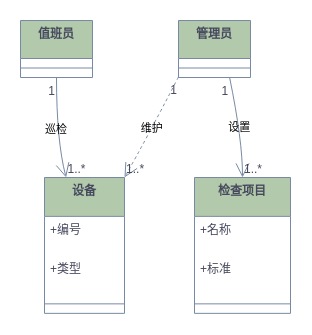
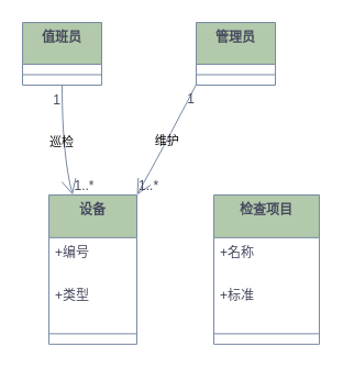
  <mxCell id="0" />
  <mxCell id="1" parent="0" />
  <mxCell id="2" value="值班员" style="swimlane;fontStyle=1;align=center;verticalAlign=top;childLayout=stackLayout;horizontal=1;startSize=38;horizontalStack=0;resizeParent=1;resizeParentMax=0;resizeLast=0;collapsible=0;marginBottom=0;labelBackgroundColor=none;fillColor=#B2C9AB;strokeColor=#788AA3;fontColor=#46495D;" vertex="1" parent="1"><mxGeometry x="20" y="20" width="72" height="57" as="geometry" /></mxCell>
  <mxCell id="3" style="line;strokeWidth=1;fillColor=none;align=left;verticalAlign=middle;spacingTop=-1;spacingLeft=3;spacingRight=3;rotatable=0;labelPosition=right;points=[];portConstraint=eastwest;strokeColor=#788AA3;labelBackgroundColor=none;fontColor=#46495D;" vertex="1" parent="2"><mxGeometry y="38" width="72" height="19" as="geometry" /></mxCell>
  <mxCell id="4" value="管理员" style="swimlane;fontStyle=1;align=center;verticalAlign=top;childLayout=stackLayout;horizontal=1;startSize=38;horizontalStack=0;resizeParent=1;resizeParentMax=0;resizeLast=0;collapsible=0;marginBottom=0;labelBackgroundColor=none;fillColor=#B2C9AB;strokeColor=#788AA3;fontColor=#46495D;" vertex="1" parent="1"><mxGeometry x="178" y="20" width="72" height="57" as="geometry" /></mxCell>
  <mxCell id="5" style="line;strokeWidth=1;fillColor=none;align=left;verticalAlign=middle;spacingTop=-1;spacingLeft=3;spacingRight=3;rotatable=0;labelPosition=right;points=[];portConstraint=eastwest;strokeColor=#788AA3;labelBackgroundColor=none;fontColor=#46495D;" vertex="1" parent="4"><mxGeometry y="38" width="72" height="19" as="geometry" /></mxCell>
  <mxCell id="6" value="设备" style="swimlane;fontStyle=1;align=center;verticalAlign=top;childLayout=stackLayout;horizontal=1;startSize=38.857;horizontalStack=0;resizeParent=1;resizeParentMax=0;resizeLast=0;collapsible=0;marginBottom=0;labelBackgroundColor=none;fillColor=#B2C9AB;strokeColor=#788AA3;fontColor=#46495D;" vertex="1" parent="1"><mxGeometry x="44" y="177" width="80" height="135.857" as="geometry" /></mxCell>
  <mxCell id="7" value="+编号" style="text;strokeColor=none;fillColor=none;align=left;verticalAlign=top;spacingLeft=4;spacingRight=4;overflow=hidden;rotatable=0;points=[[0,0.5],[1,0.5]];portConstraint=eastwest;labelBackgroundColor=none;fontColor=#46495D;" vertex="1" parent="6"><mxGeometry y="38.857" width="80" height="39" as="geometry" /></mxCell>
  <mxCell id="8" value="+类型" style="text;strokeColor=none;fillColor=none;align=left;verticalAlign=top;spacingLeft=4;spacingRight=4;overflow=hidden;rotatable=0;points=[[0,0.5],[1,0.5]];portConstraint=eastwest;labelBackgroundColor=none;fontColor=#46495D;" vertex="1" parent="6"><mxGeometry y="77.857" width="80" height="39" as="geometry" /></mxCell>
  <mxCell id="9" style="line;strokeWidth=1;fillColor=none;align=left;verticalAlign=middle;spacingTop=-1;spacingLeft=3;spacingRight=3;rotatable=0;labelPosition=right;points=[];portConstraint=eastwest;strokeColor=#788AA3;labelBackgroundColor=none;fontColor=#46495D;" vertex="1" parent="6"><mxGeometry y="116.857" width="80" height="19" as="geometry" /></mxCell>
  <mxCell id="10" value="检查项目" style="swimlane;fontStyle=1;align=center;verticalAlign=top;childLayout=stackLayout;horizontal=1;startSize=38.857;horizontalStack=0;resizeParent=1;resizeParentMax=0;resizeLast=0;collapsible=0;marginBottom=0;labelBackgroundColor=none;fillColor=#B2C9AB;strokeColor=#788AA3;fontColor=#46495D;" vertex="1" parent="1"><mxGeometry x="194" y="177" width="96" height="135.857" as="geometry" /></mxCell>
  <mxCell id="11" value="+名称" style="text;strokeColor=none;fillColor=none;align=left;verticalAlign=top;spacingLeft=4;spacingRight=4;overflow=hidden;rotatable=0;points=[[0,0.5],[1,0.5]];portConstraint=eastwest;labelBackgroundColor=none;fontColor=#46495D;" vertex="1" parent="10"><mxGeometry y="38.857" width="96" height="39" as="geometry" /></mxCell>
  <mxCell id="12" value="+标准" style="text;strokeColor=none;fillColor=none;align=left;verticalAlign=top;spacingLeft=4;spacingRight=4;overflow=hidden;rotatable=0;points=[[0,0.5],[1,0.5]];portConstraint=eastwest;labelBackgroundColor=none;fontColor=#46495D;" vertex="1" parent="10"><mxGeometry y="77.857" width="96" height="39" as="geometry" /></mxCell>
  <mxCell id="13" style="line;strokeWidth=1;fillColor=none;align=left;verticalAlign=middle;spacingTop=-1;spacingLeft=3;spacingRight=3;rotatable=0;labelPosition=right;points=[];portConstraint=eastwest;strokeColor=#788AA3;labelBackgroundColor=none;fontColor=#46495D;" vertex="1" parent="10"><mxGeometry y="116.857" width="96" height="19" as="geometry" /></mxCell>
  <mxCell id="14" value="巡检" style="curved=1;startArrow=none;endArrow=open;endSize=12;exitX=0.5;exitY=1;entryX=0.27;entryY=0;rounded=0;labelBackgroundColor=none;strokeColor=#788AA3;fontColor=default;" edge="1" parent="1" source="2" target="6"><mxGeometry relative="1" as="geometry"><Array as="points"><mxPoint x="56" y="140" /></Array></mxGeometry></mxCell>
  <mxCell id="15" value="1" style="edgeLabel;resizable=0;labelBackgroundColor=none;fontSize=12;align=right;verticalAlign=top;fontColor=#46495D;" vertex="1" parent="14"><mxGeometry x="-1" relative="1" as="geometry" /></mxCell>
  <mxCell id="16" value="1..*" style="edgeLabel;resizable=0;labelBackgroundColor=none;fontSize=12;align=left;verticalAlign=bottom;fontColor=#46495D;" vertex="1" parent="14"><mxGeometry x="1" relative="1" as="geometry" /></mxCell>
- <mxCell id="17" value="维护" style="curved=1;startArrow=none;endArrow=open;endSize=12;exitX=0;exitY=0.99;entryX=1;entryY=0;rounded=0;labelBackgroundColor=none;strokeColor=#788AA3;fontColor=default;dashed=1;" edge="1" parent="1" source="4" target="6"><mxGeometry relative="1" as="geometry"><Array as="points"><mxPoint x="145" y="140" /></Array></mxGeometry></mxCell>
+ <mxCell id="17" value="维护" style="curved=1;startArrow=none;endArrow=open;endSize=12;exitX=0;exitY=0.99;entryX=1;entryY=0;rounded=0;labelBackgroundColor=none;strokeColor=#788AA3;fontColor=default;" edge="1" parent="1" source="4" target="6"><mxGeometry relative="1" as="geometry"><Array as="points"><mxPoint x="145" y="140" /></Array></mxGeometry></mxCell>
  <mxCell id="18" value="1" style="edgeLabel;resizable=0;labelBackgroundColor=none;fontSize=12;align=right;verticalAlign=top;fontColor=#46495D;" vertex="1" parent="17"><mxGeometry x="-1" relative="1" as="geometry" /></mxCell>
  <mxCell id="19" value="1..*" style="edgeLabel;resizable=0;labelBackgroundColor=none;fontSize=12;align=left;verticalAlign=bottom;fontColor=#46495D;" vertex="1" parent="17"><mxGeometry x="1" relative="1" as="geometry" /></mxCell>
- <mxCell id="20" value="设置" style="curved=1;startArrow=none;endArrow=open;endSize=12;exitX=0.71;exitY=1;entryX=0.5;entryY=0;rounded=0;labelBackgroundColor=none;strokeColor=#788AA3;fontColor=default;" edge="1" parent="1" source="4" target="10"><mxGeometry relative="1" as="geometry"><Array as="points"><mxPoint x="242" y="140" /></Array></mxGeometry></mxCell>
- <mxCell id="21" value="1" style="edgeLabel;resizable=0;labelBackgroundColor=none;fontSize=12;align=right;verticalAlign=top;fontColor=#46495D;" vertex="1" parent="20"><mxGeometry x="-1" relative="1" as="geometry" /></mxCell>
- <mxCell id="22" value="1..*" style="edgeLabel;resizable=0;labelBackgroundColor=none;fontSize=12;align=left;verticalAlign=bottom;fontColor=#46495D;" vertex="1" parent="20"><mxGeometry x="1" relative="1" as="geometry" /></mxCell>
